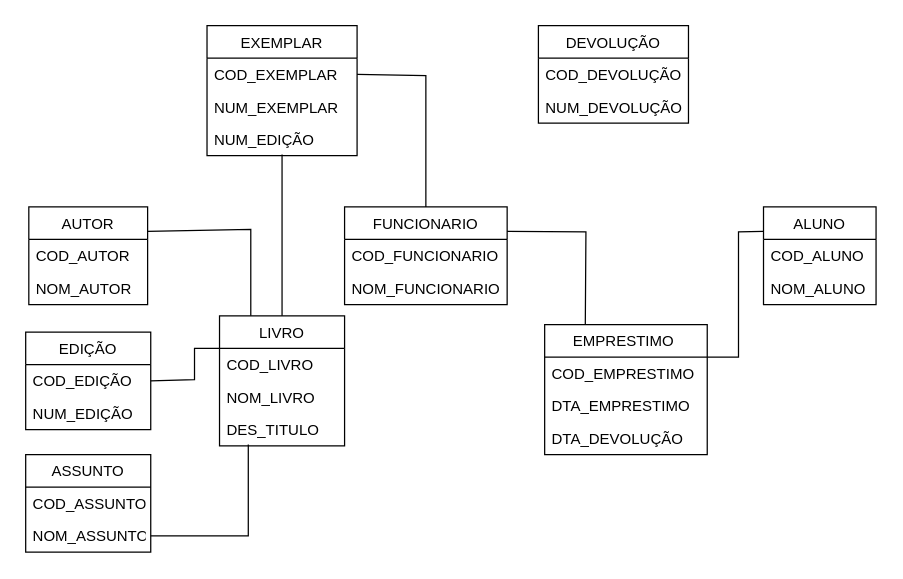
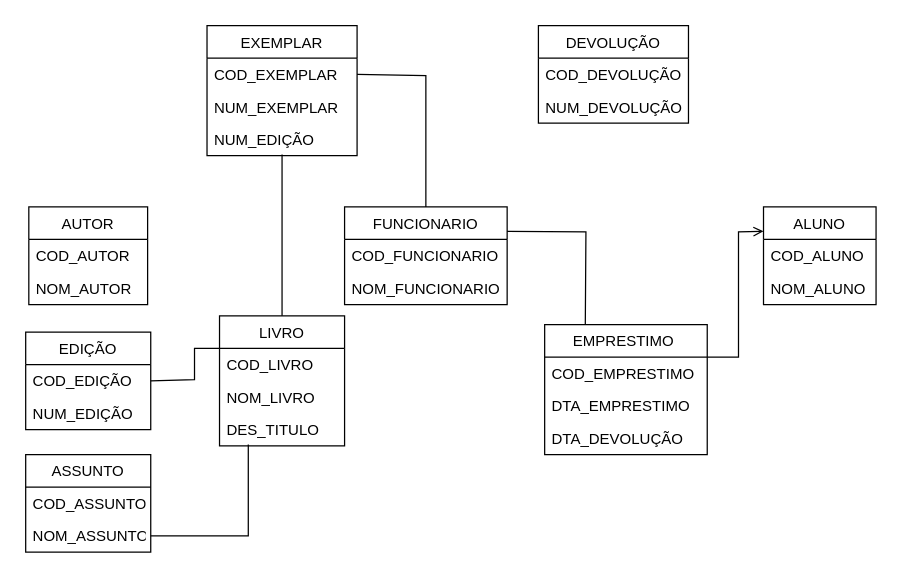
  <mxCell id="0" />
  <mxCell id="1" parent="0" />
  <mxCell id="2" value="ALUNO" style="swimlane;fontStyle=0;childLayout=stackLayout;horizontal=1;startSize=26;fillColor=none;horizontalStack=0;resizeParent=1;resizeParentMax=0;resizeLast=0;collapsible=1;marginBottom=0;" vertex="1" parent="1"><mxGeometry x="610" y="165" width="90" height="78" as="geometry" /></mxCell>
  <mxCell id="3" value="COD_ALUNO" style="text;strokeColor=none;fillColor=none;align=left;verticalAlign=top;spacingLeft=4;spacingRight=4;overflow=hidden;rotatable=0;points=[[0,0.5],[1,0.5]];portConstraint=eastwest;" vertex="1" parent="2"><mxGeometry y="26" width="90" height="26" as="geometry" /></mxCell>
  <mxCell id="4" value="NOM_ALUNO" style="text;strokeColor=none;fillColor=none;align=left;verticalAlign=top;spacingLeft=4;spacingRight=4;overflow=hidden;rotatable=0;points=[[0,0.5],[1,0.5]];portConstraint=eastwest;" vertex="1" parent="2"><mxGeometry y="52" width="90" height="26" as="geometry" /></mxCell>
  <mxCell id="5" value="EXEMPLAR" style="swimlane;fontStyle=0;childLayout=stackLayout;horizontal=1;startSize=26;fillColor=none;horizontalStack=0;resizeParent=1;resizeParentMax=0;resizeLast=0;collapsible=1;marginBottom=0;" vertex="1" parent="1"><mxGeometry x="165" y="20" width="120" height="104" as="geometry" /></mxCell>
  <mxCell id="6" value="COD_EXEMPLAR" style="text;strokeColor=none;fillColor=none;align=left;verticalAlign=top;spacingLeft=4;spacingRight=4;overflow=hidden;rotatable=0;points=[[0,0.5],[1,0.5]];portConstraint=eastwest;" vertex="1" parent="5"><mxGeometry y="26" width="120" height="26" as="geometry" /></mxCell>
  <mxCell id="7" value="NUM_EXEMPLAR" style="text;strokeColor=none;fillColor=none;align=left;verticalAlign=top;spacingLeft=4;spacingRight=4;overflow=hidden;rotatable=0;points=[[0,0.5],[1,0.5]];portConstraint=eastwest;" vertex="1" parent="5"><mxGeometry y="52" width="120" height="26" as="geometry" /></mxCell>
  <mxCell id="8" value="NUM_EDIÇÃO" style="text;strokeColor=none;fillColor=none;align=left;verticalAlign=top;spacingLeft=4;spacingRight=4;overflow=hidden;rotatable=0;points=[[0,0.5],[1,0.5]];portConstraint=eastwest;" vertex="1" parent="5"><mxGeometry y="78" width="120" height="26" as="geometry" /></mxCell>
  <mxCell id="9" value="LIVRO" style="swimlane;fontStyle=0;childLayout=stackLayout;horizontal=1;startSize=26;fillColor=none;horizontalStack=0;resizeParent=1;resizeParentMax=0;resizeLast=0;collapsible=1;marginBottom=0;" vertex="1" parent="1"><mxGeometry x="175" y="252" width="100" height="104" as="geometry" /></mxCell>
  <mxCell id="10" value="COD_LIVRO" style="text;strokeColor=none;fillColor=none;align=left;verticalAlign=top;spacingLeft=4;spacingRight=4;overflow=hidden;rotatable=0;points=[[0,0.5],[1,0.5]];portConstraint=eastwest;" vertex="1" parent="9"><mxGeometry y="26" width="100" height="26" as="geometry" /></mxCell>
  <mxCell id="11" value="NOM_LIVRO" style="text;strokeColor=none;fillColor=none;align=left;verticalAlign=top;spacingLeft=4;spacingRight=4;overflow=hidden;rotatable=0;points=[[0,0.5],[1,0.5]];portConstraint=eastwest;" vertex="1" parent="9"><mxGeometry y="52" width="100" height="26" as="geometry" /></mxCell>
  <mxCell id="12" value="DES_TITULO" style="text;strokeColor=none;fillColor=none;align=left;verticalAlign=top;spacingLeft=4;spacingRight=4;overflow=hidden;rotatable=0;points=[[0,0.5],[1,0.5]];portConstraint=eastwest;" vertex="1" parent="9"><mxGeometry y="78" width="100" height="26" as="geometry" /></mxCell>
  <mxCell id="13" value="EMPRESTIMO " style="swimlane;fontStyle=0;childLayout=stackLayout;horizontal=1;startSize=26;fillColor=none;horizontalStack=0;resizeParent=1;resizeParentMax=0;resizeLast=0;collapsible=1;marginBottom=0;" vertex="1" parent="1"><mxGeometry x="435" y="259" width="130" height="104" as="geometry" /></mxCell>
  <mxCell id="14" value="COD_EMPRESTIMO" style="text;strokeColor=none;fillColor=none;align=left;verticalAlign=top;spacingLeft=4;spacingRight=4;overflow=hidden;rotatable=0;points=[[0,0.5],[1,0.5]];portConstraint=eastwest;" vertex="1" parent="13"><mxGeometry y="26" width="130" height="26" as="geometry" /></mxCell>
  <mxCell id="15" value="DTA_EMPRESTIMO" style="text;strokeColor=none;fillColor=none;align=left;verticalAlign=top;spacingLeft=4;spacingRight=4;overflow=hidden;rotatable=0;points=[[0,0.5],[1,0.5]];portConstraint=eastwest;" vertex="1" parent="13"><mxGeometry y="52" width="130" height="26" as="geometry" /></mxCell>
  <mxCell id="16" value="DTA_DEVOLUÇÃO" style="text;strokeColor=none;fillColor=none;align=left;verticalAlign=top;spacingLeft=4;spacingRight=4;overflow=hidden;rotatable=0;points=[[0,0.5],[1,0.5]];portConstraint=eastwest;" vertex="1" parent="13"><mxGeometry y="78" width="130" height="26" as="geometry" /></mxCell>
  <mxCell id="17" value="FUNCIONARIO" style="swimlane;fontStyle=0;childLayout=stackLayout;horizontal=1;startSize=26;fillColor=none;horizontalStack=0;resizeParent=1;resizeParentMax=0;resizeLast=0;collapsible=1;marginBottom=0;" vertex="1" parent="1"><mxGeometry x="275" y="165" width="130" height="78" as="geometry" /></mxCell>
  <mxCell id="18" value="COD_FUNCIONARIO" style="text;strokeColor=none;fillColor=none;align=left;verticalAlign=top;spacingLeft=4;spacingRight=4;overflow=hidden;rotatable=0;points=[[0,0.5],[1,0.5]];portConstraint=eastwest;" vertex="1" parent="17"><mxGeometry y="26" width="130" height="26" as="geometry" /></mxCell>
  <mxCell id="19" value="NOM_FUNCIONARIO" style="text;strokeColor=none;fillColor=none;align=left;verticalAlign=top;spacingLeft=4;spacingRight=4;overflow=hidden;rotatable=0;points=[[0,0.5],[1,0.5]];portConstraint=eastwest;" vertex="1" parent="17"><mxGeometry y="52" width="130" height="26" as="geometry" /></mxCell>
  <mxCell id="20" value="ASSUNTO" style="swimlane;fontStyle=0;childLayout=stackLayout;horizontal=1;startSize=26;fillColor=none;horizontalStack=0;resizeParent=1;resizeParentMax=0;resizeLast=0;collapsible=1;marginBottom=0;" vertex="1" parent="1"><mxGeometry x="20" y="363" width="100" height="78" as="geometry" /></mxCell>
  <mxCell id="21" value="COD_ASSUNTO" style="text;strokeColor=none;fillColor=none;align=left;verticalAlign=top;spacingLeft=4;spacingRight=4;overflow=hidden;rotatable=0;points=[[0,0.5],[1,0.5]];portConstraint=eastwest;" vertex="1" parent="20"><mxGeometry y="26" width="100" height="26" as="geometry" /></mxCell>
  <mxCell id="22" value="NOM_ASSUNTO" style="text;strokeColor=none;fillColor=none;align=left;verticalAlign=top;spacingLeft=4;spacingRight=4;overflow=hidden;rotatable=0;points=[[0,0.5],[1,0.5]];portConstraint=eastwest;" vertex="1" parent="20"><mxGeometry y="52" width="100" height="26" as="geometry" /></mxCell>
  <mxCell id="23" value="AUTOR" style="swimlane;fontStyle=0;childLayout=stackLayout;horizontal=1;startSize=26;fillColor=none;horizontalStack=0;resizeParent=1;resizeParentMax=0;resizeLast=0;collapsible=1;marginBottom=0;" vertex="1" parent="1"><mxGeometry x="22.5" y="165" width="95" height="78" as="geometry" /></mxCell>
  <mxCell id="24" value="COD_AUTOR" style="text;strokeColor=none;fillColor=none;align=left;verticalAlign=top;spacingLeft=4;spacingRight=4;overflow=hidden;rotatable=0;points=[[0,0.5],[1,0.5]];portConstraint=eastwest;" vertex="1" parent="23"><mxGeometry y="26" width="95" height="26" as="geometry" /></mxCell>
  <mxCell id="25" value="NOM_AUTOR" style="text;strokeColor=none;fillColor=none;align=left;verticalAlign=top;spacingLeft=4;spacingRight=4;overflow=hidden;rotatable=0;points=[[0,0.5],[1,0.5]];portConstraint=eastwest;" vertex="1" parent="23"><mxGeometry y="52" width="95" height="26" as="geometry" /></mxCell>
- <mxCell id="26" value="" style="endArrow=none;html=1;rounded=0;exitX=0.25;exitY=0;exitDx=0;exitDy=0;entryX=1;entryY=0.25;entryDx=0;entryDy=0;" edge="1" parent="1" source="9" target="23"><mxGeometry width="50" height="50" relative="1" as="geometry"><mxPoint x="345" y="363" as="sourcePoint" /><mxPoint x="65" y="263" as="targetPoint" /><Array as="points"><mxPoint x="200" y="183" /></Array></mxGeometry></mxCell>
  <mxCell id="27" value="" style="endArrow=none;html=1;rounded=0;exitX=1;exitY=0.5;exitDx=0;exitDy=0;entryX=0.23;entryY=0.962;entryDx=0;entryDy=0;entryPerimeter=0;" edge="1" parent="1" source="22" target="12"><mxGeometry width="50" height="50" relative="1" as="geometry"><mxPoint x="345" y="363" as="sourcePoint" /><mxPoint x="145" y="373" as="targetPoint" /><Array as="points"><mxPoint x="198" y="428" /></Array></mxGeometry></mxCell>
  <mxCell id="28" value="" style="endArrow=none;html=1;rounded=0;entryX=0.5;entryY=0.962;entryDx=0;entryDy=0;entryPerimeter=0;exitX=0.5;exitY=0;exitDx=0;exitDy=0;" edge="1" parent="1" source="9" target="8"><mxGeometry width="50" height="50" relative="1" as="geometry"><mxPoint x="225" y="180" as="sourcePoint" /><mxPoint x="225" y="133" as="targetPoint" /></mxGeometry></mxCell>
  <mxCell id="29" value="" style="endArrow=none;html=1;rounded=0;exitX=0.25;exitY=0;exitDx=0;exitDy=0;entryX=1;entryY=0.25;entryDx=0;entryDy=0;" edge="1" parent="1" source="13" target="17"><mxGeometry width="50" height="50" relative="1" as="geometry"><mxPoint x="265" y="393" as="sourcePoint" /><mxPoint x="315" y="343" as="targetPoint" /><Array as="points"><mxPoint x="468" y="185" /></Array></mxGeometry></mxCell>
  <mxCell id="30" value="EDIÇÃO" style="swimlane;fontStyle=0;childLayout=stackLayout;horizontal=1;startSize=26;fillColor=none;horizontalStack=0;resizeParent=1;resizeParentMax=0;resizeLast=0;collapsible=1;marginBottom=0;" vertex="1" parent="1"><mxGeometry x="20" y="265" width="100" height="78" as="geometry" /></mxCell>
  <mxCell id="31" value="COD_EDIÇÃO" style="text;strokeColor=none;fillColor=none;align=left;verticalAlign=top;spacingLeft=4;spacingRight=4;overflow=hidden;rotatable=0;points=[[0,0.5],[1,0.5]];portConstraint=eastwest;" vertex="1" parent="30"><mxGeometry y="26" width="100" height="26" as="geometry" /></mxCell>
  <mxCell id="32" value="NUM_EDIÇÃO" style="text;strokeColor=none;fillColor=none;align=left;verticalAlign=top;spacingLeft=4;spacingRight=4;overflow=hidden;rotatable=0;points=[[0,0.5],[1,0.5]];portConstraint=eastwest;" vertex="1" parent="30"><mxGeometry y="52" width="100" height="26" as="geometry" /></mxCell>
  <mxCell id="33" value="" style="endArrow=none;html=1;rounded=0;exitX=1;exitY=0.5;exitDx=0;exitDy=0;entryX=0;entryY=0.25;entryDx=0;entryDy=0;" edge="1" parent="1" source="31" target="9"><mxGeometry width="50" height="50" relative="1" as="geometry"><mxPoint x="265" y="393" as="sourcePoint" /><mxPoint x="315" y="343" as="targetPoint" /><Array as="points"><mxPoint x="155" y="303" /><mxPoint x="155" y="278" /></Array></mxGeometry></mxCell>
- <mxCell id="34" value="" style="endArrow=none;html=1;rounded=0;entryX=0;entryY=0.25;entryDx=0;entryDy=0;exitX=1;exitY=0.25;exitDx=0;exitDy=0;" edge="1" parent="1" source="13" target="2"><mxGeometry width="50" height="50" relative="1" as="geometry"><mxPoint x="300" y="250" as="sourcePoint" /><mxPoint x="350" y="200" as="targetPoint" /><Array as="points"><mxPoint x="590" y="285" /><mxPoint x="590" y="185" /></Array></mxGeometry></mxCell>
+ <mxCell id="34" value="" style="endArrow=open;html=1;rounded=0;entryX=0;entryY=0.25;entryDx=0;entryDy=0;exitX=1;exitY=0.25;exitDx=0;exitDy=0;" edge="1" parent="1" source="13" target="2"><mxGeometry width="50" height="50" relative="1" as="geometry"><mxPoint x="300" y="250" as="sourcePoint" /><mxPoint x="350" y="200" as="targetPoint" /><Array as="points"><mxPoint x="590" y="285" /><mxPoint x="590" y="185" /></Array></mxGeometry></mxCell>
  <mxCell id="35" value="DEVOLUÇÃO" style="swimlane;fontStyle=0;childLayout=stackLayout;horizontal=1;startSize=26;fillColor=none;horizontalStack=0;resizeParent=1;resizeParentMax=0;resizeLast=0;collapsible=1;marginBottom=0;" vertex="1" parent="1"><mxGeometry x="430" y="20" width="120" height="78" as="geometry" /></mxCell>
  <mxCell id="36" value="COD_DEVOLUÇÃO" style="text;strokeColor=none;fillColor=none;align=left;verticalAlign=top;spacingLeft=4;spacingRight=4;overflow=hidden;rotatable=0;points=[[0,0.5],[1,0.5]];portConstraint=eastwest;" vertex="1" parent="35"><mxGeometry y="26" width="120" height="26" as="geometry" /></mxCell>
  <mxCell id="37" value="NUM_DEVOLUÇÃO" style="text;strokeColor=none;fillColor=none;align=left;verticalAlign=top;spacingLeft=4;spacingRight=4;overflow=hidden;rotatable=0;points=[[0,0.5],[1,0.5]];portConstraint=eastwest;" vertex="1" parent="35"><mxGeometry y="52" width="120" height="26" as="geometry" /></mxCell>
  <mxCell id="38" value="" style="endArrow=none;html=1;rounded=0;entryX=0.5;entryY=0;entryDx=0;entryDy=0;exitX=1;exitY=0.5;exitDx=0;exitDy=0;" edge="1" parent="1" source="6" target="17"><mxGeometry width="50" height="50" relative="1" as="geometry"><mxPoint x="300" y="250" as="sourcePoint" /><mxPoint x="350" y="200" as="targetPoint" /><Array as="points"><mxPoint x="340" y="60" /></Array></mxGeometry></mxCell>
